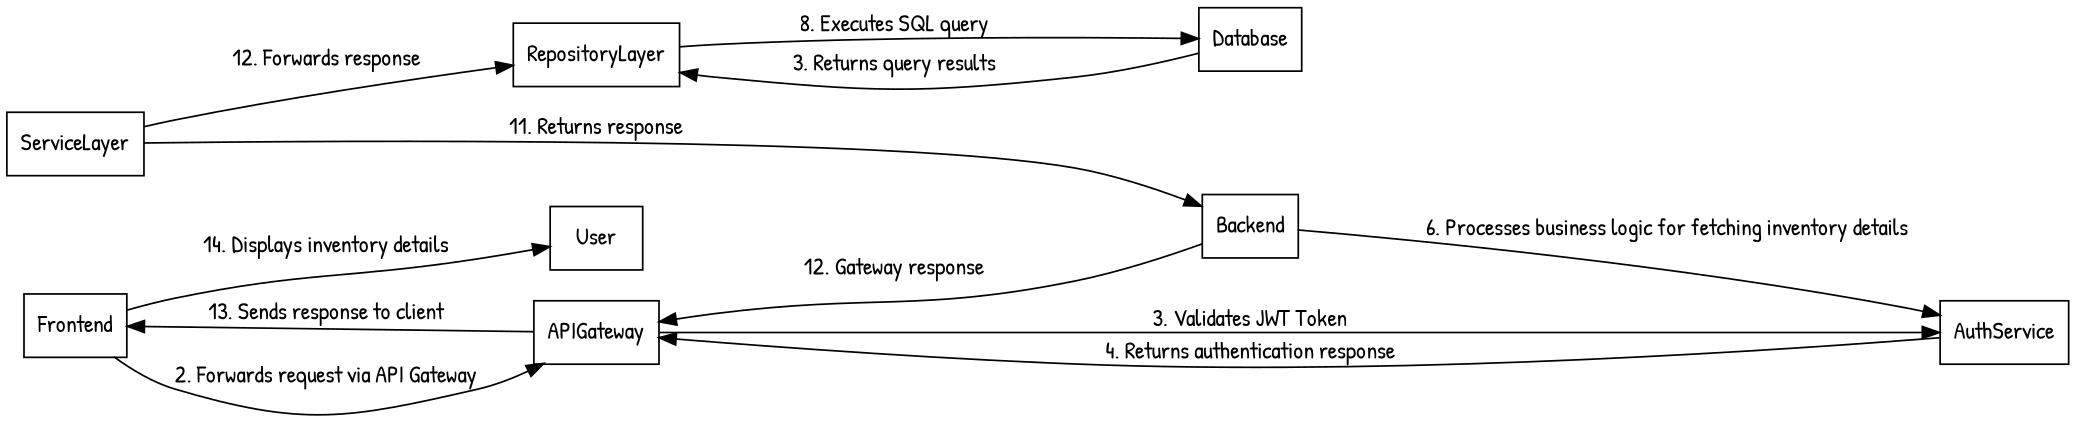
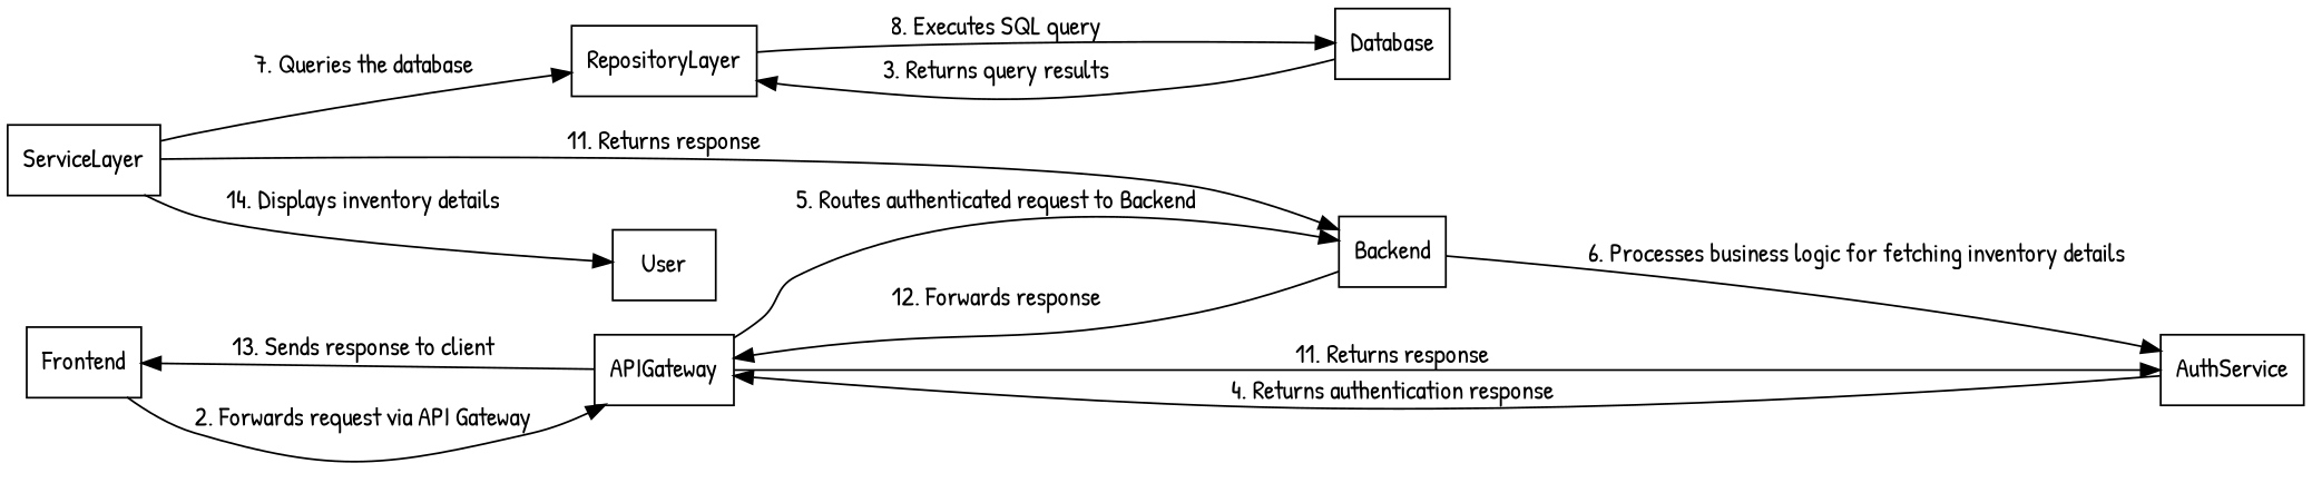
  digraph {
    fontname="Patrick Hand"
    rankdir=LR
    node [fontname="Patrick Hand" shape=record]
    edge [fontname="Patrick Hand"]
    Frontend
    User
    APIGateway
    AuthService
    Backend
    ServiceLayer
    RepositoryLayer
    Database
-   Frontend -> User [label="14. Displays inventory details"]
+   ServiceLayer -> User [label="14. Displays inventory details"]
    Frontend -> APIGateway [label="2. Forwards request via API Gateway"]
    APIGateway -> Frontend [label="13. Sends response to client"]
-   APIGateway -> AuthService [label="3. Validates JWT Token"]
+   APIGateway -> AuthService [label="11. Returns response"]
+   APIGateway -> Backend [label="5. Routes authenticated request to Backend"]
    AuthService -> APIGateway [label="4. Returns authentication response"]
-   Backend -> APIGateway [label="12. Gateway response"]
+   Backend -> APIGateway [label="12. Forwards response"]
    Backend -> AuthService [label="6. Processes business logic for fetching inventory details"]
    ServiceLayer -> Backend [label="11. Returns response"]
-   ServiceLayer -> RepositoryLayer [label="12. Forwards response"]
+   ServiceLayer -> RepositoryLayer [label="7. Queries the database"]
    RepositoryLayer -> Database [label="8. Executes SQL query"]
    Database -> RepositoryLayer [label="3. Returns query results"]
  }
